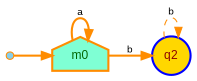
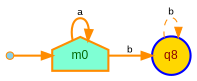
  digraph {
    bgcolor=white
    rankdir=LR
    node [fontname=Arial fontsize=12 style=filled color=darkorange penwidth=2]
    edge [color=darkorange fontname=Arial fontsize=10 style=bold]
    __start__ [height=0.1 shape=point width=0.1 fillcolor=skyblue penwidth=""]
    m0 [fillcolor=aquamarine fontcolor=darkgreen shape=house]
-   q2 [fillcolor=gold fontcolor=darkred shape=circle color=blue]
+   q2 [fillcolor=gold fontcolor=darkred shape=circle color=blue label=q8]
    __start__ -> m0 [penwidth=2]
    m0 -> m0 [label=a]
    m0 -> q2 [label=b]
    q2 -> q2 [label=b style=dashed]
  }
